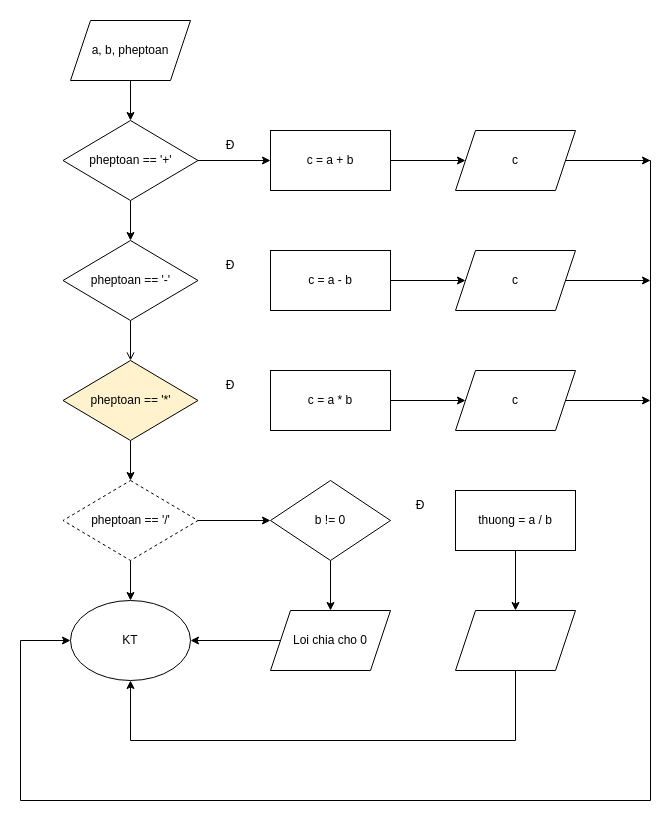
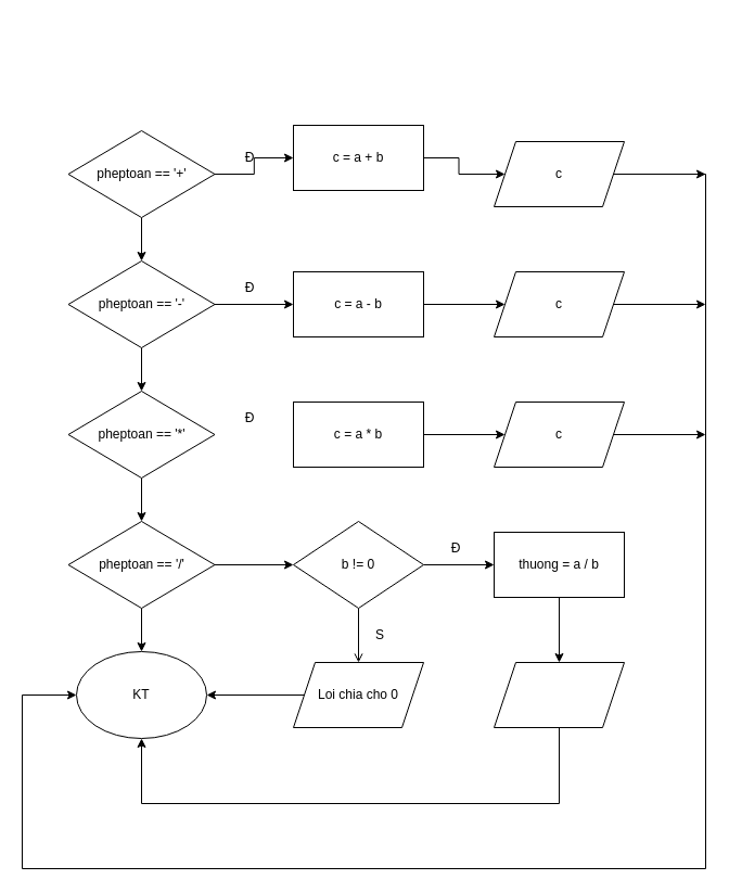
  <mxCell id="0" />
  <mxCell id="1" parent="0" />
- <mxCell id="2" style="edgeStyle=orthogonalEdgeStyle;rounded=0;orthogonalLoop=1;jettySize=auto;html=1;exitX=0.5;exitY=1;exitDx=0;exitDy=0;entryX=0.5;entryY=0;entryDx=0;entryDy=0;" edge="1" parent="1" source="3" target="6"><mxGeometry relative="1" as="geometry" /></mxCell>
- <mxCell id="3" value="a, b, pheptoan" style="shape=parallelogram;perimeter=parallelogramPerimeter;whiteSpace=wrap;html=1;fixedSize=1;" vertex="1" parent="1"><mxGeometry x="70" y="20" width="120" height="60" as="geometry" /></mxCell>
  <mxCell id="4" style="edgeStyle=orthogonalEdgeStyle;rounded=0;orthogonalLoop=1;jettySize=auto;html=1;exitX=0.5;exitY=1;exitDx=0;exitDy=0;entryX=0.5;entryY=0;entryDx=0;entryDy=0;" edge="1" parent="1" source="6" target="9"><mxGeometry relative="1" as="geometry" /></mxCell>
  <mxCell id="5" style="edgeStyle=orthogonalEdgeStyle;rounded=0;orthogonalLoop=1;jettySize=auto;html=1;exitX=1;exitY=0.5;exitDx=0;exitDy=0;entryX=0;entryY=0.5;entryDx=0;entryDy=0;" edge="1" parent="1" source="6" target="16"><mxGeometry relative="1" as="geometry" /></mxCell>
  <mxCell id="6" value="pheptoan == '+'" style="rhombus;whiteSpace=wrap;html=1;" vertex="1" parent="1"><mxGeometry x="62.5" y="120" width="135" height="80" as="geometry" /></mxCell>
- <mxCell id="7" style="edgeStyle=orthogonalEdgeStyle;rounded=0;orthogonalLoop=1;jettySize=auto;html=1;exitX=0.5;exitY=1;exitDx=0;exitDy=0;entryX=0.5;entryY=0;entryDx=0;entryDy=0;endArrow=open;" edge="1" parent="1" source="9" target="11"><mxGeometry relative="1" as="geometry" /></mxCell>
+ <mxCell id="7" style="edgeStyle=orthogonalEdgeStyle;rounded=0;orthogonalLoop=1;jettySize=auto;html=1;exitX=0.5;exitY=1;exitDx=0;exitDy=0;entryX=0.5;entryY=0;entryDx=0;entryDy=0;" edge="1" parent="1" source="9" target="11"><mxGeometry relative="1" as="geometry" /></mxCell>
+ <mxCell id="8" style="edgeStyle=orthogonalEdgeStyle;rounded=0;orthogonalLoop=1;jettySize=auto;html=1;exitX=1;exitY=0.5;exitDx=0;exitDy=0;entryX=0;entryY=0.5;entryDx=0;entryDy=0;" edge="1" parent="1" source="9" target="18"><mxGeometry relative="1" as="geometry" /></mxCell>
  <mxCell id="9" value="pheptoan == '-'" style="rhombus;whiteSpace=wrap;html=1;" vertex="1" parent="1"><mxGeometry x="62.5" y="240" width="135" height="80" as="geometry" /></mxCell>
  <mxCell id="10" style="edgeStyle=orthogonalEdgeStyle;rounded=0;orthogonalLoop=1;jettySize=auto;html=1;exitX=0.5;exitY=1;exitDx=0;exitDy=0;entryX=0.5;entryY=0;entryDx=0;entryDy=0;" edge="1" parent="1" source="11" target="14"><mxGeometry relative="1" as="geometry" /></mxCell>
- <mxCell id="11" value="pheptoan == '*'" style="rhombus;whiteSpace=wrap;html=1;fillColor=#fff2cc;" vertex="1" parent="1"><mxGeometry x="62.5" y="360" width="135" height="80" as="geometry" /></mxCell>
+ <mxCell id="11" value="pheptoan == '*'" style="rhombus;whiteSpace=wrap;html=1;" vertex="1" parent="1"><mxGeometry x="62.5" y="360" width="135" height="80" as="geometry" /></mxCell>
  <mxCell id="12" style="edgeStyle=orthogonalEdgeStyle;rounded=0;orthogonalLoop=1;jettySize=auto;html=1;exitX=1;exitY=0.5;exitDx=0;exitDy=0;entryX=0;entryY=0.5;entryDx=0;entryDy=0;" edge="1" parent="1" source="14" target="23"><mxGeometry relative="1" as="geometry" /></mxCell>
  <mxCell id="13" style="edgeStyle=orthogonalEdgeStyle;rounded=0;orthogonalLoop=1;jettySize=auto;html=1;exitX=0.5;exitY=1;exitDx=0;exitDy=0;entryX=0.5;entryY=0;entryDx=0;entryDy=0;" edge="1" parent="1" source="14" target="31"><mxGeometry relative="1" as="geometry" /></mxCell>
- <mxCell id="14" value="pheptoan == '/'" style="rhombus;whiteSpace=wrap;html=1;dashed=1;" vertex="1" parent="1"><mxGeometry x="62.5" y="480" width="135" height="80" as="geometry" /></mxCell>
+ <mxCell id="14" value="pheptoan == '/'" style="rhombus;whiteSpace=wrap;html=1;" vertex="1" parent="1"><mxGeometry x="62.5" y="480" width="135" height="80" as="geometry" /></mxCell>
  <mxCell id="15" style="edgeStyle=orthogonalEdgeStyle;rounded=0;orthogonalLoop=1;jettySize=auto;html=1;exitX=1;exitY=0.5;exitDx=0;exitDy=0;entryX=0;entryY=0.5;entryDx=0;entryDy=0;" edge="1" parent="1" source="16" target="26"><mxGeometry relative="1" as="geometry" /></mxCell>
- <mxCell id="16" value="c = a + b" style="rounded=0;whiteSpace=wrap;html=1;" vertex="1" parent="1"><mxGeometry x="270" y="130" width="120" height="60" as="geometry" /></mxCell>
+ <mxCell id="16" value="c = a + b" style="rounded=0;whiteSpace=wrap;html=1;" vertex="1" parent="1"><mxGeometry x="270" y="115" width="120" height="60" as="geometry" /></mxCell>
  <mxCell id="17" style="edgeStyle=orthogonalEdgeStyle;rounded=0;orthogonalLoop=1;jettySize=auto;html=1;exitX=1;exitY=0.5;exitDx=0;exitDy=0;entryX=0;entryY=0.5;entryDx=0;entryDy=0;" edge="1" parent="1" source="18" target="28"><mxGeometry relative="1" as="geometry" /></mxCell>
  <mxCell id="18" value="c = a - b" style="rounded=0;whiteSpace=wrap;html=1;" vertex="1" parent="1"><mxGeometry x="270" y="250" width="120" height="60" as="geometry" /></mxCell>
  <mxCell id="19" style="edgeStyle=orthogonalEdgeStyle;rounded=0;orthogonalLoop=1;jettySize=auto;html=1;exitX=1;exitY=0.5;exitDx=0;exitDy=0;entryX=0;entryY=0.5;entryDx=0;entryDy=0;" edge="1" parent="1" source="20" target="30"><mxGeometry relative="1" as="geometry" /></mxCell>
  <mxCell id="20" value="c = a * b" style="rounded=0;whiteSpace=wrap;html=1;" vertex="1" parent="1"><mxGeometry x="270" y="370" width="120" height="60" as="geometry" /></mxCell>
- <mxCell id="21" style="edgeStyle=orthogonalEdgeStyle;rounded=0;orthogonalLoop=1;jettySize=auto;html=1;exitX=0.5;exitY=1;exitDx=0;exitDy=0;entryX=0.5;entryY=0;entryDx=0;entryDy=0;" edge="1" parent="1" source="23" target="33"><mxGeometry relative="1" as="geometry" /></mxCell>
+ <mxCell id="21" style="edgeStyle=orthogonalEdgeStyle;rounded=0;orthogonalLoop=1;jettySize=auto;html=1;exitX=0.5;exitY=1;exitDx=0;exitDy=0;entryX=0.5;entryY=0;entryDx=0;entryDy=0;endArrow=open;" edge="1" parent="1" source="23" target="33"><mxGeometry relative="1" as="geometry" /></mxCell>
+ <mxCell id="22" style="edgeStyle=orthogonalEdgeStyle;rounded=0;orthogonalLoop=1;jettySize=auto;html=1;exitX=1;exitY=0.5;exitDx=0;exitDy=0;entryX=0;entryY=0.5;entryDx=0;entryDy=0;" edge="1" parent="1" source="23" target="35"><mxGeometry relative="1" as="geometry" /></mxCell>
  <mxCell id="23" value="b != 0" style="rhombus;whiteSpace=wrap;html=1;" vertex="1" parent="1"><mxGeometry x="270" y="480" width="120" height="80" as="geometry" /></mxCell>
  <mxCell id="24" style="edgeStyle=orthogonalEdgeStyle;rounded=0;orthogonalLoop=1;jettySize=auto;html=1;exitX=1;exitY=0.5;exitDx=0;exitDy=0;entryX=0;entryY=0.5;entryDx=0;entryDy=0;" edge="1" parent="1" source="26" target="31"><mxGeometry relative="1" as="geometry"><Array as="points"><mxPoint x="650" y="160" /><mxPoint x="650" y="800" /><mxPoint x="20" y="800" /><mxPoint x="20" y="640" /></Array></mxGeometry></mxCell>
  <mxCell id="25" style="edgeStyle=orthogonalEdgeStyle;rounded=0;orthogonalLoop=1;jettySize=auto;html=1;exitX=1;exitY=0.5;exitDx=0;exitDy=0;" edge="1" parent="1" source="26"><mxGeometry relative="1" as="geometry"><mxPoint x="650" y="160" as="targetPoint" /></mxGeometry></mxCell>
  <mxCell id="26" value="c" style="shape=parallelogram;perimeter=parallelogramPerimeter;whiteSpace=wrap;html=1;fixedSize=1;" vertex="1" parent="1"><mxGeometry x="455" y="130" width="120" height="60" as="geometry" /></mxCell>
  <mxCell id="27" style="edgeStyle=orthogonalEdgeStyle;rounded=0;orthogonalLoop=1;jettySize=auto;html=1;exitX=1;exitY=0.5;exitDx=0;exitDy=0;" edge="1" parent="1" source="28"><mxGeometry relative="1" as="geometry"><mxPoint x="650" y="280" as="targetPoint" /></mxGeometry></mxCell>
  <mxCell id="28" value="c" style="shape=parallelogram;perimeter=parallelogramPerimeter;whiteSpace=wrap;html=1;fixedSize=1;" vertex="1" parent="1"><mxGeometry x="455" y="250" width="120" height="60" as="geometry" /></mxCell>
  <mxCell id="29" style="edgeStyle=orthogonalEdgeStyle;rounded=0;orthogonalLoop=1;jettySize=auto;html=1;exitX=1;exitY=0.5;exitDx=0;exitDy=0;" edge="1" parent="1" source="30"><mxGeometry relative="1" as="geometry"><mxPoint x="650" y="400" as="targetPoint" /></mxGeometry></mxCell>
  <mxCell id="30" value="c" style="shape=parallelogram;perimeter=parallelogramPerimeter;whiteSpace=wrap;html=1;fixedSize=1;" vertex="1" parent="1"><mxGeometry x="455" y="370" width="120" height="60" as="geometry" /></mxCell>
  <mxCell id="31" value="KT" style="ellipse;whiteSpace=wrap;html=1;" vertex="1" parent="1"><mxGeometry x="70" y="600" width="120" height="80" as="geometry" /></mxCell>
  <mxCell id="32" style="edgeStyle=orthogonalEdgeStyle;rounded=0;orthogonalLoop=1;jettySize=auto;html=1;exitX=0;exitY=0.5;exitDx=0;exitDy=0;entryX=1;entryY=0.5;entryDx=0;entryDy=0;" edge="1" parent="1" source="33" target="31"><mxGeometry relative="1" as="geometry" /></mxCell>
  <mxCell id="33" value="Loi chia cho 0" style="shape=parallelogram;perimeter=parallelogramPerimeter;whiteSpace=wrap;html=1;fixedSize=1;" vertex="1" parent="1"><mxGeometry x="270" y="610" width="120" height="60" as="geometry" /></mxCell>
  <mxCell id="34" style="edgeStyle=orthogonalEdgeStyle;rounded=0;orthogonalLoop=1;jettySize=auto;html=1;exitX=0.5;exitY=1;exitDx=0;exitDy=0;entryX=0.5;entryY=0;entryDx=0;entryDy=0;" edge="1" parent="1" source="35" target="37"><mxGeometry relative="1" as="geometry" /></mxCell>
  <mxCell id="35" value="thuong = a / b" style="rounded=0;whiteSpace=wrap;html=1;" vertex="1" parent="1"><mxGeometry x="455" y="490" width="120" height="60" as="geometry" /></mxCell>
  <mxCell id="36" style="edgeStyle=orthogonalEdgeStyle;rounded=0;orthogonalLoop=1;jettySize=auto;html=1;exitX=0.5;exitY=1;exitDx=0;exitDy=0;entryX=0.5;entryY=1;entryDx=0;entryDy=0;" edge="1" parent="1" source="37" target="31"><mxGeometry relative="1" as="geometry"><Array as="points"><mxPoint x="515" y="740" /><mxPoint x="130" y="740" /></Array></mxGeometry></mxCell>
  <mxCell id="37" value="" style="shape=parallelogram;perimeter=parallelogramPerimeter;whiteSpace=wrap;html=1;fixedSize=1;" vertex="1" parent="1"><mxGeometry x="455" y="610" width="120" height="60" as="geometry" /></mxCell>
  <mxCell id="38" value="Đ" style="text;html=1;align=center;verticalAlign=middle;whiteSpace=wrap;rounded=0;" vertex="1" parent="1"><mxGeometry x="200" y="130" width="60" height="30" as="geometry" /></mxCell>
  <mxCell id="39" value="Đ" style="text;html=1;align=center;verticalAlign=middle;whiteSpace=wrap;rounded=0;" vertex="1" parent="1"><mxGeometry x="200" y="250" width="60" height="30" as="geometry" /></mxCell>
  <mxCell id="40" value="Đ" style="text;html=1;align=center;verticalAlign=middle;whiteSpace=wrap;rounded=0;" vertex="1" parent="1"><mxGeometry x="200" y="370" width="60" height="30" as="geometry" /></mxCell>
  <mxCell id="41" value="Đ" style="text;html=1;align=center;verticalAlign=middle;whiteSpace=wrap;rounded=0;" vertex="1" parent="1"><mxGeometry x="390" y="490" width="60" height="30" as="geometry" /></mxCell>
+ <mxCell id="42" value="S" style="text;html=1;align=center;verticalAlign=middle;whiteSpace=wrap;rounded=0;" vertex="1" parent="1"><mxGeometry x="320" y="570" width="60" height="30" as="geometry" /></mxCell>
